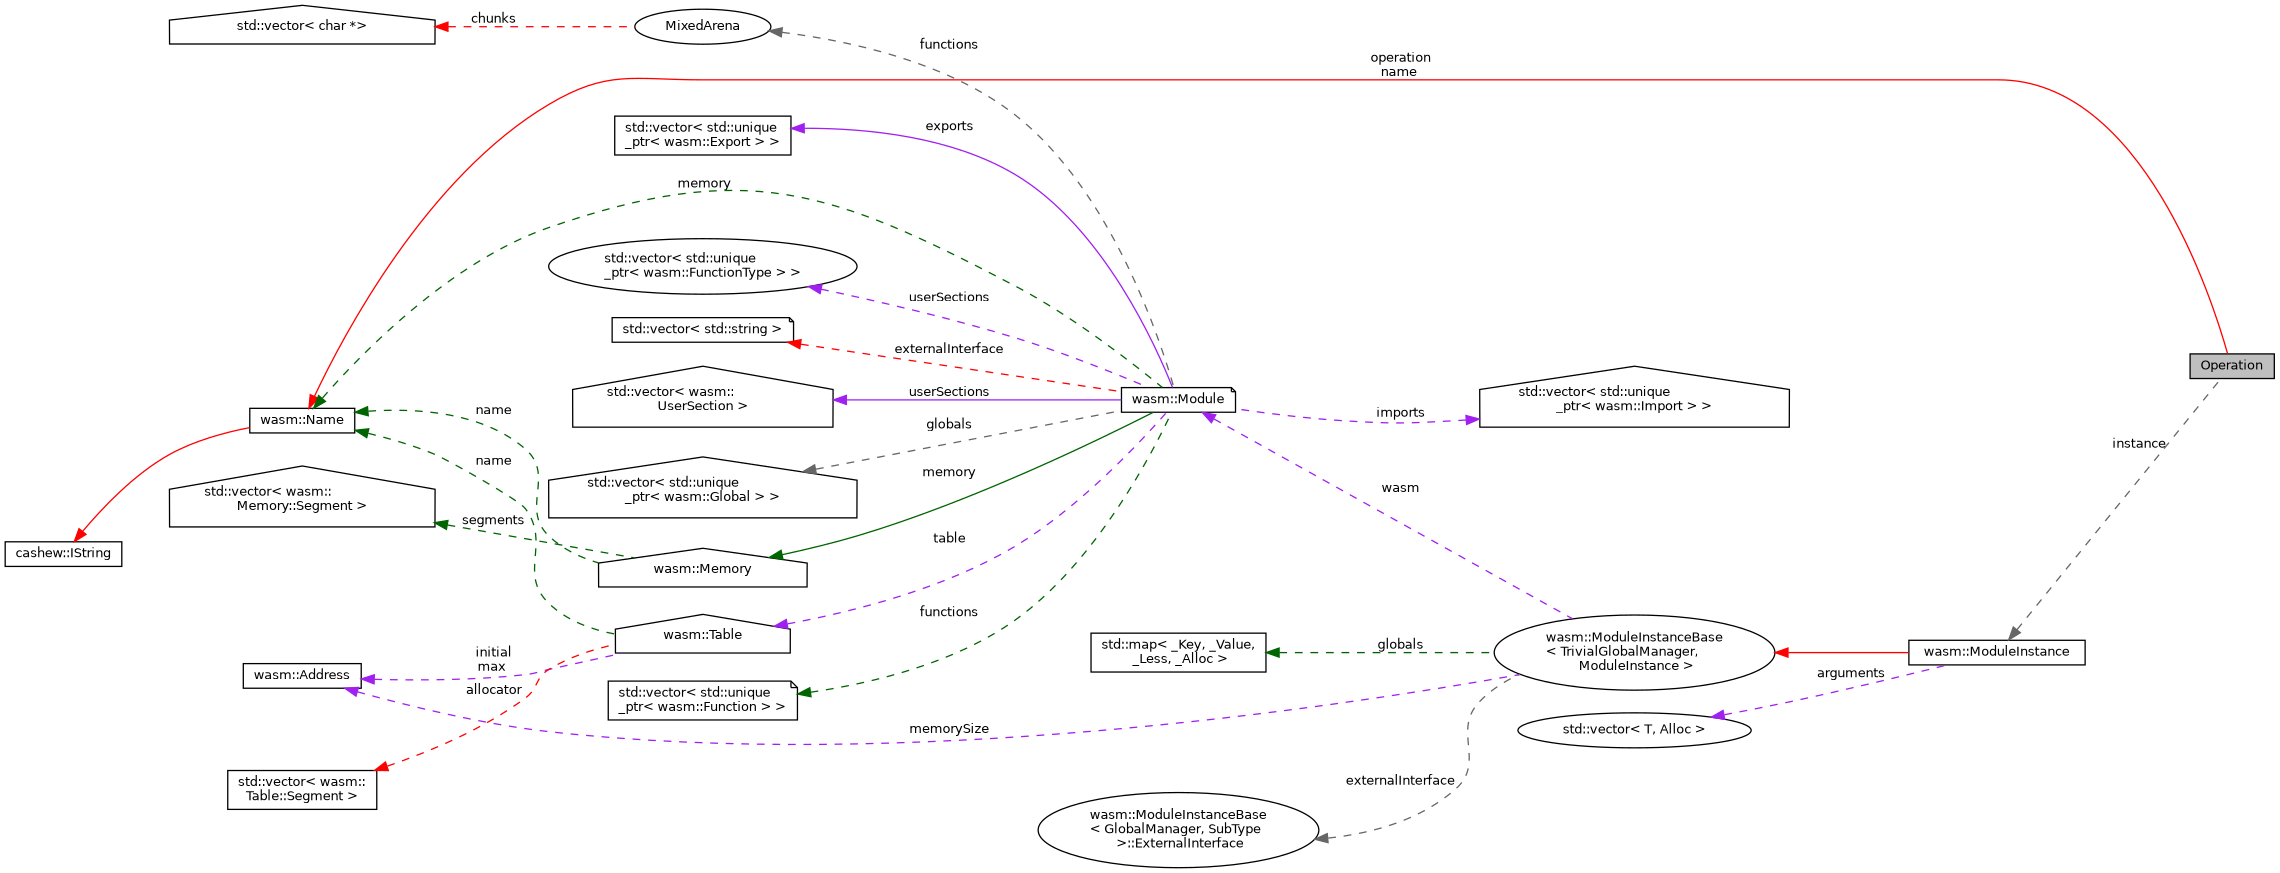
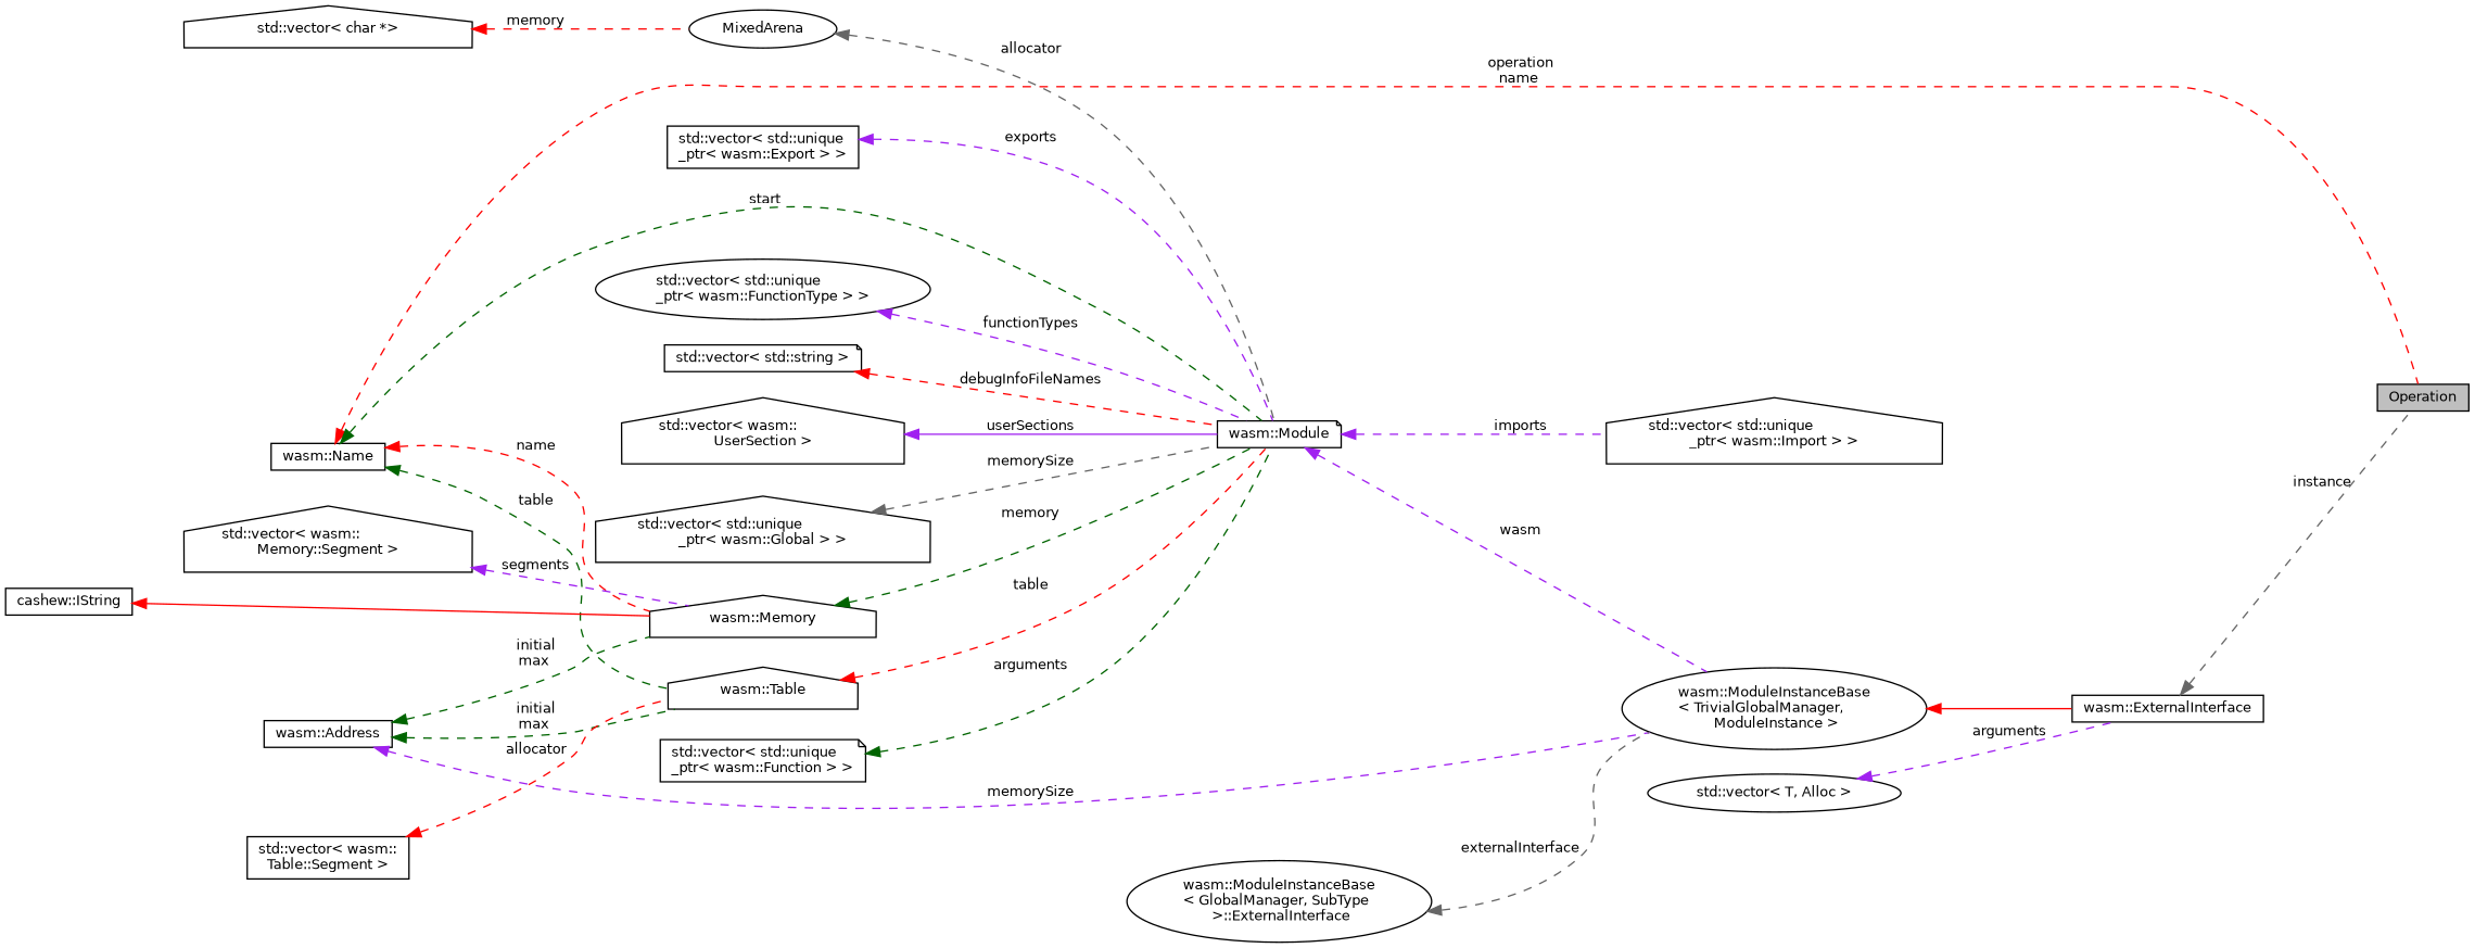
  digraph {
    rankdir=LR
    node [color=black fillcolor=white fontname=Helvetica fontsize=10 shape=box style=filled]
    edge [color=purple dir=back fontname=Helvetica fontsize=10 labelfontname=Helvetica labelfontsize=10 style=dashed]
    n1 [fillcolor=grey75 fontcolor=black height=0.2 label=Operation width=0.4]
    n2 [height=0.2 label="wasm::Name" width=0.4]
    n3 [height=0.2 label="wasm::Module" shape=note width=0.4]
    n4 [height=0.2 label="wasm::Memory" shape=house width=0.4]
    n5 [height=0.2 label="wasm::Table" shape=house width=0.4]
    n6 [height=0.2 label="wasm::ModuleInstanceBase\l\< TrivialGlobalManager,\l ModuleInstance \>" shape=ellipse width=0.4]
    n7 [height=0.2 label="cashew::IString" width=0.4]
-   n8 [height=0.2 label="wasm::ModuleInstance" width=0.4]
-   n9 [height=0.2 label="std::map\< _Key, _Value,\l _Less, _Alloc \>" width=0.4]
+   n8 [height=0.2 label="wasm::ExternalInterface" width=0.4]
    n10 [height=0.2 label="wasm::Address" width=0.4]
    n11 [height=0.2 label="std::vector\< std::unique\l_ptr\< wasm::Function \> \>" shape=note width=0.4]
    n12 [height=0.2 label="std::vector\< wasm::\lMemory::Segment \>" shape=house width=0.4]
    n13 [height=0.2 label="std::vector\< std::unique\l_ptr\< wasm::Export \> \>" width=0.4]
    n14 [height=0.2 label="std::vector\< wasm::\lTable::Segment \>" width=0.4]
    n15 [height=0.2 label="std::vector\< wasm::\lUserSection \>" shape=house width=0.4]
    n16 [height=0.2 label=MixedArena shape=ellipse width=0.4]
    n17 [height=0.2 label="std::vector\< char *\>" shape=house width=0.4]
    n18 [height=0.2 label="std::vector\< std::unique\l_ptr\< wasm::Import \> \>" shape=house width=0.4]
    n19 [height=0.2 label="std::vector\< std::unique\l_ptr\< wasm::FunctionType \> \>" shape=ellipse width=0.4]
    n20 [height=0.2 label="std::vector\< std::unique\l_ptr\< wasm::Global \> \>" shape=house width=0.4]
    n21 [height=0.2 label="std::vector\< std::string \>" shape=note width=0.4]
    n22 [height=0.2 label="wasm::ModuleInstanceBase\l\< GlobalManager, SubType\l \>::ExternalInterface" shape=ellipse width=0.4]
    n23 [height=0.2 label="std::vector\< T, Alloc \>" shape=ellipse width=0.4]
-   n2 -> n1 [color=red label=" operation\nname" style=solid]
-   n2 -> n3 [color=darkgreen label=" memory"]
-   n2 -> n4 [color=darkgreen label=" name"]
-   n2 -> n5 [color=darkgreen label=" name"]
+   n2 -> n1 [color=red label=" operation\nname"]
+   n2 -> n3 [color=darkgreen label=" start"]
+   n2 -> n4 [color=red label=" name"]
+   n2 -> n5 [color=darkgreen label=" table"]
    n3 -> n6 [label=" wasm"]
-   n4 -> n3 [color=darkgreen label=" memory" style=solid]
-   n5 -> n3 [label=" table"]
+   n4 -> n3 [color=darkgreen label=" memory"]
+   n5 -> n3 [color=red label=" table"]
    n6 -> n8 [color=red style=solid]
-   n7 -> n2 [color=red style=solid]
+   n7 -> n4 [color=red style=solid]
    n8 -> n1 [color=gray40 label=" instance"]
-   n9 -> n6 [color=darkgreen label=" globals"]
-   n10 -> n5 [label=" initial\nmax"]
+   n10 -> n4 [color=darkgreen label=" initial\nmax"]
+   n10 -> n5 [color=darkgreen label=" initial\nmax"]
    n10 -> n6 [label=" memorySize"]
-   n11 -> n3 [color=darkgreen label=" functions"]
-   n12 -> n4 [color=darkgreen label=" segments"]
-   n13 -> n3 [label=" exports" style=solid]
+   n11 -> n3 [color=darkgreen label=" arguments"]
+   n12 -> n4 [label=" segments"]
+   n13 -> n3 [label=" exports"]
    n14 -> n5 [color=red label=" allocator"]
    n15 -> n3 [label=" userSections" style=solid]
-   n16 -> n3 [color=gray40 label=" functions"]
-   n17 -> n16 [color=red label=" chunks"]
-   n18 -> n3 [label=" imports"]
-   n19 -> n3 [label=" userSections"]
-   n20 -> n3 [color=gray40 label=" globals"]
-   n21 -> n3 [color=red label=" externalInterface"]
+   n16 -> n3 [color=gray40 label=" allocator"]
+   n17 -> n16 [color=red label=" memory"]
+   n3 -> n18 [label=" imports"]
+   n19 -> n3 [label=" functionTypes"]
+   n20 -> n3 [color=gray40 label=" memorySize"]
+   n21 -> n3 [color=red label=" debugInfoFileNames"]
    n22 -> n6 [color=gray40 label=" externalInterface"]
    n23 -> n8 [label=" arguments"]
  }
